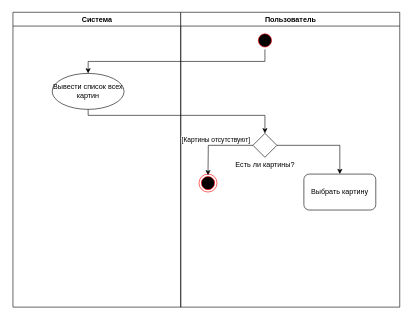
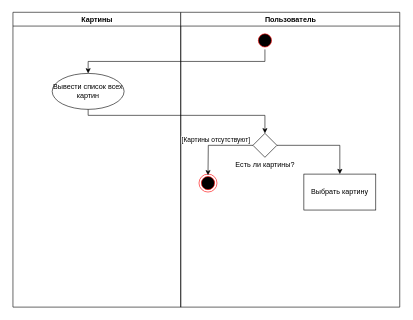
  <mxCell id="0" />
  <mxCell id="1" parent="0" />
- <mxCell id="2" value="Система" style="swimlane;whiteSpace=wrap" parent="1" vertex="1"><mxGeometry x="20.5" y="20" width="280" height="492" as="geometry" /></mxCell>
+ <mxCell id="2" value="Картины" style="swimlane;whiteSpace=wrap" parent="1" vertex="1"><mxGeometry x="20.5" y="20" width="280" height="492" as="geometry" /></mxCell>
  <mxCell id="3" value="Вывести список всех картин&lt;br&gt;" style="ellipse;whiteSpace=wrap;html=1;" vertex="1" parent="2"><mxGeometry x="65.5" y="102" width="120" height="60" as="geometry" /></mxCell>
  <mxCell id="4" value="Пользователь" style="swimlane;whiteSpace=wrap" parent="1" vertex="1"><mxGeometry x="300.5" y="20" width="365.5" height="492" as="geometry" /></mxCell>
  <mxCell id="5" value="" style="ellipse;shape=startState;fillColor=#000000;strokeColor=#ff0000;" parent="4" vertex="1"><mxGeometry x="125.5" y="32" width="30" height="30" as="geometry" /></mxCell>
  <mxCell id="6" style="edgeStyle=orthogonalEdgeStyle;rounded=0;orthogonalLoop=1;jettySize=auto;html=1;entryX=0.5;entryY=0;entryDx=0;entryDy=0;" edge="1" parent="4" source="7" target="11"><mxGeometry relative="1" as="geometry" /></mxCell>
  <mxCell id="7" value="" style="rhombus;whiteSpace=wrap;html=1;" vertex="1" parent="4"><mxGeometry x="120.5" y="202" width="40" height="40" as="geometry" /></mxCell>
  <mxCell id="8" value="" style="ellipse;html=1;shape=endState;fillColor=#000000;strokeColor=#ff0000;" vertex="1" parent="4"><mxGeometry x="30.5" y="270" width="30" height="30" as="geometry" /></mxCell>
  <mxCell id="9" style="edgeStyle=orthogonalEdgeStyle;rounded=0;orthogonalLoop=1;jettySize=auto;html=1;entryX=0.5;entryY=0;entryDx=0;entryDy=0;exitX=0;exitY=0.5;exitDx=0;exitDy=0;" edge="1" parent="4" source="7"><mxGeometry relative="1" as="geometry"><mxPoint x="105.5" y="232" as="sourcePoint" /><mxPoint x="45.5" y="272" as="targetPoint" /></mxGeometry></mxCell>
  <mxCell id="10" value="[Картины отсутствуют]" style="edgeLabel;html=1;align=center;verticalAlign=middle;resizable=0;points=[];" vertex="1" connectable="0" parent="9"><mxGeometry x="-0.05" y="-3" relative="1" as="geometry"><mxPoint x="-4" y="-7" as="offset" /></mxGeometry></mxCell>
- <mxCell id="11" value="Выбрать картину" style="rounded=1;whiteSpace=wrap;html=1;" vertex="1" parent="4"><mxGeometry x="205.5" y="270" width="120" height="60" as="geometry" /></mxCell>
+ <mxCell id="11" value="Выбрать картину" style="whiteSpace=wrap;html=1;rounded=0;" vertex="1" parent="4"><mxGeometry x="205.5" y="270" width="120" height="60" as="geometry" /></mxCell>
  <mxCell id="12" value="Есть ли картины?" style="text;html=1;align=center;verticalAlign=middle;resizable=0;points=[];autosize=1;strokeColor=none;fillColor=none;" vertex="1" parent="4"><mxGeometry x="80.5" y="240" width="120" height="30" as="geometry" /></mxCell>
  <mxCell id="13" style="edgeStyle=orthogonalEdgeStyle;rounded=0;orthogonalLoop=1;jettySize=auto;html=1;" edge="1" parent="1" source="5" target="3"><mxGeometry relative="1" as="geometry"><Array as="points"><mxPoint x="441" y="102" /><mxPoint x="146" y="102" /></Array></mxGeometry></mxCell>
  <mxCell id="14" style="edgeStyle=orthogonalEdgeStyle;rounded=0;orthogonalLoop=1;jettySize=auto;html=1;entryX=0.5;entryY=0;entryDx=0;entryDy=0;" edge="1" parent="1" source="3" target="7"><mxGeometry relative="1" as="geometry"><Array as="points"><mxPoint x="146" y="192" /><mxPoint x="441" y="192" /></Array></mxGeometry></mxCell>
